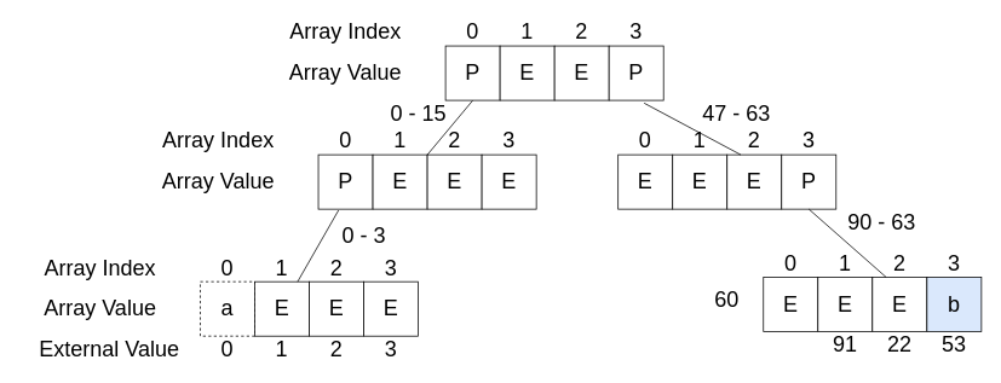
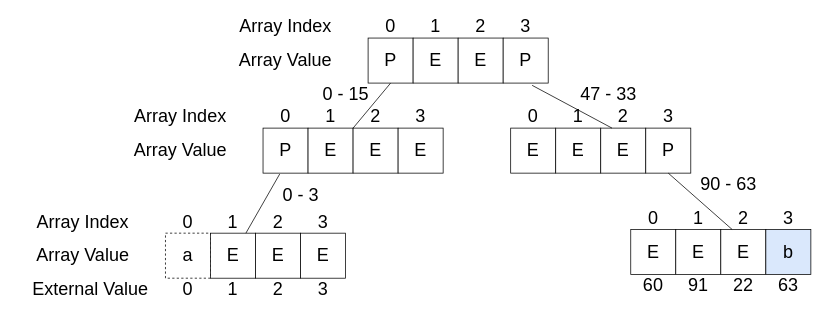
  <mxCell id="0" />
  <mxCell id="1" parent="0" />
  <mxCell id="2" value="a" style="rounded=0;whiteSpace=wrap;html=1;fontSize=24;dashed=1;" parent="1" vertex="1"><mxGeometry x="220" y="310" width="60" height="60" as="geometry" /></mxCell>
  <mxCell id="3" value="E" style="rounded=0;whiteSpace=wrap;html=1;fontSize=24;" parent="1" vertex="1"><mxGeometry x="280" y="310" width="60" height="60" as="geometry" /></mxCell>
  <mxCell id="4" value="E" style="rounded=0;whiteSpace=wrap;html=1;fontSize=24;" parent="1" vertex="1"><mxGeometry x="340" y="310" width="60" height="60" as="geometry" /></mxCell>
  <mxCell id="5" value="E" style="rounded=0;whiteSpace=wrap;html=1;fontSize=24;" parent="1" vertex="1"><mxGeometry x="400" y="310" width="60" height="60" as="geometry" /></mxCell>
  <mxCell id="6" value="0" style="text;html=1;strokeColor=none;fillColor=none;align=center;verticalAlign=middle;whiteSpace=wrap;rounded=0;fontSize=24;" parent="1" vertex="1"><mxGeometry x="220" y="280" width="60" height="30" as="geometry" /></mxCell>
  <mxCell id="7" value="1" style="text;html=1;strokeColor=none;fillColor=none;align=center;verticalAlign=middle;whiteSpace=wrap;rounded=0;fontSize=24;" parent="1" vertex="1"><mxGeometry x="280" y="280" width="60" height="30" as="geometry" /></mxCell>
  <mxCell id="8" value="2" style="text;html=1;strokeColor=none;fillColor=none;align=center;verticalAlign=middle;whiteSpace=wrap;rounded=0;fontSize=24;" parent="1" vertex="1"><mxGeometry x="340" y="280" width="60" height="30" as="geometry" /></mxCell>
  <mxCell id="9" value="3" style="text;html=1;strokeColor=none;fillColor=none;align=center;verticalAlign=middle;whiteSpace=wrap;rounded=0;fontSize=24;" parent="1" vertex="1"><mxGeometry x="400" y="280" width="60" height="30" as="geometry" /></mxCell>
  <mxCell id="10" value="Array Index" style="text;html=1;strokeColor=none;fillColor=none;align=center;verticalAlign=middle;whiteSpace=wrap;rounded=0;fontSize=24;" parent="1" vertex="1"><mxGeometry x="20" y="280" width="180" height="30" as="geometry" /></mxCell>
  <mxCell id="11" value="Array Value" style="text;html=1;strokeColor=none;fillColor=none;align=center;verticalAlign=middle;whiteSpace=wrap;rounded=0;fontSize=24;" parent="1" vertex="1"><mxGeometry x="20" y="325" width="180" height="30" as="geometry" /></mxCell>
  <mxCell id="12" value="External Value" style="text;html=1;strokeColor=none;fillColor=none;align=center;verticalAlign=middle;whiteSpace=wrap;rounded=0;fontSize=24;" parent="1" vertex="1"><mxGeometry x="30" y="370" width="180" height="30" as="geometry" /></mxCell>
  <mxCell id="13" value="0" style="text;html=1;strokeColor=none;fillColor=none;align=center;verticalAlign=middle;whiteSpace=wrap;rounded=0;fontSize=24;" parent="1" vertex="1"><mxGeometry x="220" y="370" width="60" height="30" as="geometry" /></mxCell>
  <mxCell id="14" value="1" style="text;html=1;strokeColor=none;fillColor=none;align=center;verticalAlign=middle;whiteSpace=wrap;rounded=0;fontSize=24;" parent="1" vertex="1"><mxGeometry x="280" y="370" width="60" height="30" as="geometry" /></mxCell>
  <mxCell id="15" value="2" style="text;html=1;strokeColor=none;fillColor=none;align=center;verticalAlign=middle;whiteSpace=wrap;rounded=0;fontSize=24;" parent="1" vertex="1"><mxGeometry x="340" y="370" width="60" height="30" as="geometry" /></mxCell>
  <mxCell id="16" value="3" style="text;html=1;strokeColor=none;fillColor=none;align=center;verticalAlign=middle;whiteSpace=wrap;rounded=0;fontSize=24;" parent="1" vertex="1"><mxGeometry x="400" y="370" width="60" height="30" as="geometry" /></mxCell>
  <mxCell id="17" value="P" style="rounded=0;whiteSpace=wrap;html=1;fontSize=24;" parent="1" vertex="1"><mxGeometry x="350" y="170" width="60" height="60" as="geometry" /></mxCell>
  <mxCell id="18" value="E" style="rounded=0;whiteSpace=wrap;html=1;fontSize=24;" parent="1" vertex="1"><mxGeometry x="410" y="170" width="60" height="60" as="geometry" /></mxCell>
  <mxCell id="19" value="E" style="rounded=0;whiteSpace=wrap;html=1;fontSize=24;" parent="1" vertex="1"><mxGeometry x="470" y="170" width="60" height="60" as="geometry" /></mxCell>
  <mxCell id="20" value="E" style="rounded=0;whiteSpace=wrap;html=1;fontSize=24;" parent="1" vertex="1"><mxGeometry x="530" y="170" width="60" height="60" as="geometry" /></mxCell>
  <mxCell id="21" value="0" style="text;html=1;strokeColor=none;fillColor=none;align=center;verticalAlign=middle;whiteSpace=wrap;rounded=0;fontSize=24;" parent="1" vertex="1"><mxGeometry x="350" y="140" width="60" height="30" as="geometry" /></mxCell>
  <mxCell id="22" value="1" style="text;html=1;strokeColor=none;fillColor=none;align=center;verticalAlign=middle;whiteSpace=wrap;rounded=0;fontSize=24;" parent="1" vertex="1"><mxGeometry x="410" y="140" width="60" height="30" as="geometry" /></mxCell>
  <mxCell id="23" value="2" style="text;html=1;strokeColor=none;fillColor=none;align=center;verticalAlign=middle;whiteSpace=wrap;rounded=0;fontSize=24;" parent="1" vertex="1"><mxGeometry x="470" y="140" width="60" height="30" as="geometry" /></mxCell>
  <mxCell id="24" value="3" style="text;html=1;strokeColor=none;fillColor=none;align=center;verticalAlign=middle;whiteSpace=wrap;rounded=0;fontSize=24;" parent="1" vertex="1"><mxGeometry x="530" y="140" width="60" height="30" as="geometry" /></mxCell>
  <mxCell id="25" value="Array Index" style="text;html=1;strokeColor=none;fillColor=none;align=center;verticalAlign=middle;whiteSpace=wrap;rounded=0;fontSize=24;" parent="1" vertex="1"><mxGeometry x="150" y="140" width="180" height="30" as="geometry" /></mxCell>
  <mxCell id="26" value="Array Value" style="text;html=1;strokeColor=none;fillColor=none;align=center;verticalAlign=middle;whiteSpace=wrap;rounded=0;fontSize=24;" parent="1" vertex="1"><mxGeometry x="150" y="185" width="180" height="30" as="geometry" /></mxCell>
  <mxCell id="27" value="" style="endArrow=none;html=1;rounded=0;fontSize=24;exitX=1;exitY=1;exitDx=0;exitDy=0;entryX=0.5;entryY=1;entryDx=0;entryDy=0;" parent="1" source="22" target="29" edge="1"><mxGeometry width="50" height="50" relative="1" as="geometry"><mxPoint x="240" y="250" as="sourcePoint" /><mxPoint x="290" y="200" as="targetPoint" /></mxGeometry></mxCell>
  <mxCell id="28" value="0 - 3" style="text;html=1;align=center;verticalAlign=middle;resizable=0;points=[];autosize=1;strokeColor=none;fillColor=none;fontSize=24;" parent="1" vertex="1"><mxGeometry x="370" y="245" width="60" height="30" as="geometry" /></mxCell>
  <mxCell id="29" value="P" style="rounded=0;whiteSpace=wrap;html=1;fontSize=24;" parent="1" vertex="1"><mxGeometry x="490" y="50" width="60" height="60" as="geometry" /></mxCell>
  <mxCell id="30" value="E" style="rounded=0;whiteSpace=wrap;html=1;fontSize=24;" parent="1" vertex="1"><mxGeometry x="550" y="50" width="60" height="60" as="geometry" /></mxCell>
  <mxCell id="31" value="E" style="rounded=0;whiteSpace=wrap;html=1;fontSize=24;" parent="1" vertex="1"><mxGeometry x="610" y="50" width="60" height="60" as="geometry" /></mxCell>
  <mxCell id="32" value="P" style="rounded=0;whiteSpace=wrap;html=1;fontSize=24;" parent="1" vertex="1"><mxGeometry x="670" y="50" width="60" height="60" as="geometry" /></mxCell>
  <mxCell id="33" value="0" style="text;html=1;strokeColor=none;fillColor=none;align=center;verticalAlign=middle;whiteSpace=wrap;rounded=0;fontSize=24;" parent="1" vertex="1"><mxGeometry x="490" y="20" width="60" height="30" as="geometry" /></mxCell>
  <mxCell id="34" value="1" style="text;html=1;strokeColor=none;fillColor=none;align=center;verticalAlign=middle;whiteSpace=wrap;rounded=0;fontSize=24;" parent="1" vertex="1"><mxGeometry x="550" y="20" width="60" height="30" as="geometry" /></mxCell>
  <mxCell id="35" value="2" style="text;html=1;strokeColor=none;fillColor=none;align=center;verticalAlign=middle;whiteSpace=wrap;rounded=0;fontSize=24;" parent="1" vertex="1"><mxGeometry x="610" y="20" width="60" height="30" as="geometry" /></mxCell>
  <mxCell id="36" value="3" style="text;html=1;strokeColor=none;fillColor=none;align=center;verticalAlign=middle;whiteSpace=wrap;rounded=0;fontSize=24;" parent="1" vertex="1"><mxGeometry x="670" y="20" width="60" height="30" as="geometry" /></mxCell>
  <mxCell id="37" value="Array Index" style="text;html=1;strokeColor=none;fillColor=none;align=center;verticalAlign=middle;whiteSpace=wrap;rounded=0;fontSize=24;" parent="1" vertex="1"><mxGeometry x="290" y="20" width="180" height="30" as="geometry" /></mxCell>
  <mxCell id="38" value="Array Value" style="text;html=1;strokeColor=none;fillColor=none;align=center;verticalAlign=middle;whiteSpace=wrap;rounded=0;fontSize=24;" parent="1" vertex="1"><mxGeometry x="290" y="65" width="180" height="30" as="geometry" /></mxCell>
  <mxCell id="39" value="" style="endArrow=none;html=1;rounded=0;fontSize=24;exitX=0.37;exitY=1.02;exitDx=0;exitDy=0;exitPerimeter=0;" parent="1" source="17" target="3" edge="1"><mxGeometry width="50" height="50" relative="1" as="geometry"><mxPoint x="480" y="180" as="sourcePoint" /><mxPoint x="480" y="120" as="targetPoint" /></mxGeometry></mxCell>
  <mxCell id="40" value="0 - 15" style="text;html=1;align=center;verticalAlign=middle;resizable=0;points=[];autosize=1;strokeColor=none;fillColor=none;fontSize=24;" parent="1" vertex="1"><mxGeometry x="420" y="110" width="80" height="30" as="geometry" /></mxCell>
  <mxCell id="41" value="E" style="rounded=0;whiteSpace=wrap;html=1;fontSize=24;" parent="1" vertex="1"><mxGeometry x="680" y="170" width="60" height="60" as="geometry" /></mxCell>
  <mxCell id="42" value="E" style="rounded=0;whiteSpace=wrap;html=1;fontSize=24;" parent="1" vertex="1"><mxGeometry x="740" y="170" width="60" height="60" as="geometry" /></mxCell>
  <mxCell id="43" value="E" style="rounded=0;whiteSpace=wrap;html=1;fontSize=24;" parent="1" vertex="1"><mxGeometry x="800" y="170" width="60" height="60" as="geometry" /></mxCell>
  <mxCell id="44" value="P" style="rounded=0;whiteSpace=wrap;html=1;fontSize=24;" parent="1" vertex="1"><mxGeometry x="860" y="170" width="60" height="60" as="geometry" /></mxCell>
  <mxCell id="45" value="0" style="text;html=1;strokeColor=none;fillColor=none;align=center;verticalAlign=middle;whiteSpace=wrap;rounded=0;fontSize=24;" parent="1" vertex="1"><mxGeometry x="680" y="140" width="60" height="30" as="geometry" /></mxCell>
  <mxCell id="46" value="1" style="text;html=1;strokeColor=none;fillColor=none;align=center;verticalAlign=middle;whiteSpace=wrap;rounded=0;fontSize=24;" parent="1" vertex="1"><mxGeometry x="740" y="140" width="60" height="30" as="geometry" /></mxCell>
  <mxCell id="47" value="2" style="text;html=1;strokeColor=none;fillColor=none;align=center;verticalAlign=middle;whiteSpace=wrap;rounded=0;fontSize=24;" parent="1" vertex="1"><mxGeometry x="800" y="140" width="60" height="30" as="geometry" /></mxCell>
  <mxCell id="48" value="3" style="text;html=1;strokeColor=none;fillColor=none;align=center;verticalAlign=middle;whiteSpace=wrap;rounded=0;fontSize=24;" parent="1" vertex="1"><mxGeometry x="860" y="140" width="60" height="30" as="geometry" /></mxCell>
  <mxCell id="49" value="" style="endArrow=none;html=1;rounded=0;fontSize=24;entryX=0.643;entryY=1.05;entryDx=0;entryDy=0;entryPerimeter=0;exitX=0.25;exitY=1;exitDx=0;exitDy=0;" parent="1" source="47" target="32" edge="1"><mxGeometry width="50" height="50" relative="1" as="geometry"><mxPoint x="490" y="250" as="sourcePoint" /><mxPoint x="540" y="200" as="targetPoint" /></mxGeometry></mxCell>
  <mxCell id="50" value="E" style="rounded=0;whiteSpace=wrap;html=1;fontSize=24;" parent="1" vertex="1"><mxGeometry x="840" y="305" width="60" height="60" as="geometry" /></mxCell>
  <mxCell id="51" value="E" style="rounded=0;whiteSpace=wrap;html=1;fontSize=24;" parent="1" vertex="1"><mxGeometry x="900" y="305" width="60" height="60" as="geometry" /></mxCell>
  <mxCell id="52" value="E" style="rounded=0;whiteSpace=wrap;html=1;fontSize=24;" parent="1" vertex="1"><mxGeometry x="960" y="305" width="60" height="60" as="geometry" /></mxCell>
  <mxCell id="53" value="b" style="rounded=0;whiteSpace=wrap;html=1;fontSize=24;fillColor=#dae8fc;" parent="1" vertex="1"><mxGeometry x="1020" y="305" width="60" height="60" as="geometry" /></mxCell>
  <mxCell id="54" value="0" style="text;html=1;strokeColor=none;fillColor=none;align=center;verticalAlign=middle;whiteSpace=wrap;rounded=0;fontSize=24;" parent="1" vertex="1"><mxGeometry x="840" y="275" width="60" height="30" as="geometry" /></mxCell>
  <mxCell id="55" value="1" style="text;html=1;strokeColor=none;fillColor=none;align=center;verticalAlign=middle;whiteSpace=wrap;rounded=0;fontSize=24;" parent="1" vertex="1"><mxGeometry x="900" y="275" width="60" height="30" as="geometry" /></mxCell>
  <mxCell id="56" value="2" style="text;html=1;strokeColor=none;fillColor=none;align=center;verticalAlign=middle;whiteSpace=wrap;rounded=0;fontSize=24;" parent="1" vertex="1"><mxGeometry x="960" y="275" width="60" height="30" as="geometry" /></mxCell>
  <mxCell id="57" value="3" style="text;html=1;strokeColor=none;fillColor=none;align=center;verticalAlign=middle;whiteSpace=wrap;rounded=0;fontSize=24;" parent="1" vertex="1"><mxGeometry x="1020" y="275" width="60" height="30" as="geometry" /></mxCell>
- <mxCell id="58" value="60" style="text;html=1;strokeColor=none;fillColor=none;align=center;verticalAlign=middle;whiteSpace=wrap;rounded=0;fontSize=24;" parent="1" vertex="1"><mxGeometry x="770" y="315" width="60" height="30" as="geometry" /></mxCell>
+ <mxCell id="58" value="60" style="text;html=1;strokeColor=none;fillColor=none;align=center;verticalAlign=middle;whiteSpace=wrap;rounded=0;fontSize=24;" parent="1" vertex="1"><mxGeometry x="840" y="365" width="60" height="30" as="geometry" /></mxCell>
  <mxCell id="59" value="91" style="text;html=1;strokeColor=none;fillColor=none;align=center;verticalAlign=middle;whiteSpace=wrap;rounded=0;fontSize=24;" parent="1" vertex="1"><mxGeometry x="900" y="365" width="60" height="30" as="geometry" /></mxCell>
  <mxCell id="60" value="22" style="text;html=1;strokeColor=none;fillColor=none;align=center;verticalAlign=middle;whiteSpace=wrap;rounded=0;fontSize=24;" parent="1" vertex="1"><mxGeometry x="960" y="365" width="60" height="30" as="geometry" /></mxCell>
- <mxCell id="61" value="53" style="text;html=1;strokeColor=none;fillColor=none;align=center;verticalAlign=middle;whiteSpace=wrap;rounded=0;fontSize=24;" parent="1" vertex="1"><mxGeometry x="1020" y="365" width="60" height="30" as="geometry" /></mxCell>
+ <mxCell id="61" value="63" style="text;html=1;strokeColor=none;fillColor=none;align=center;verticalAlign=middle;whiteSpace=wrap;rounded=0;fontSize=24;" parent="1" vertex="1"><mxGeometry x="1020" y="365" width="60" height="30" as="geometry" /></mxCell>
  <mxCell id="62" value="" style="endArrow=none;html=1;rounded=0;fontSize=24;exitX=0.25;exitY=1;exitDx=0;exitDy=0;entryX=0.5;entryY=1;entryDx=0;entryDy=0;" parent="1" source="56" target="44" edge="1"><mxGeometry width="50" height="50" relative="1" as="geometry"><mxPoint x="650" y="250" as="sourcePoint" /><mxPoint x="700" y="200" as="targetPoint" /></mxGeometry></mxCell>
- <mxCell id="63" value="47 - 63" style="text;html=1;align=center;verticalAlign=middle;resizable=0;points=[];autosize=1;strokeColor=none;fillColor=none;fontSize=24;" vertex="1" parent="1"><mxGeometry x="765" y="110" width="90" height="30" as="geometry" /></mxCell>
+ <mxCell id="63" value="47 - 33" style="text;html=1;align=center;verticalAlign=middle;resizable=0;points=[];autosize=1;strokeColor=none;fillColor=none;fontSize=24;" vertex="1" parent="1"><mxGeometry x="765" y="110" width="90" height="30" as="geometry" /></mxCell>
  <mxCell id="64" value="90 - 63" style="text;html=1;align=center;verticalAlign=middle;resizable=0;points=[];autosize=1;strokeColor=none;fillColor=none;fontSize=24;" vertex="1" parent="1"><mxGeometry x="925" y="230" width="90" height="30" as="geometry" /></mxCell>
